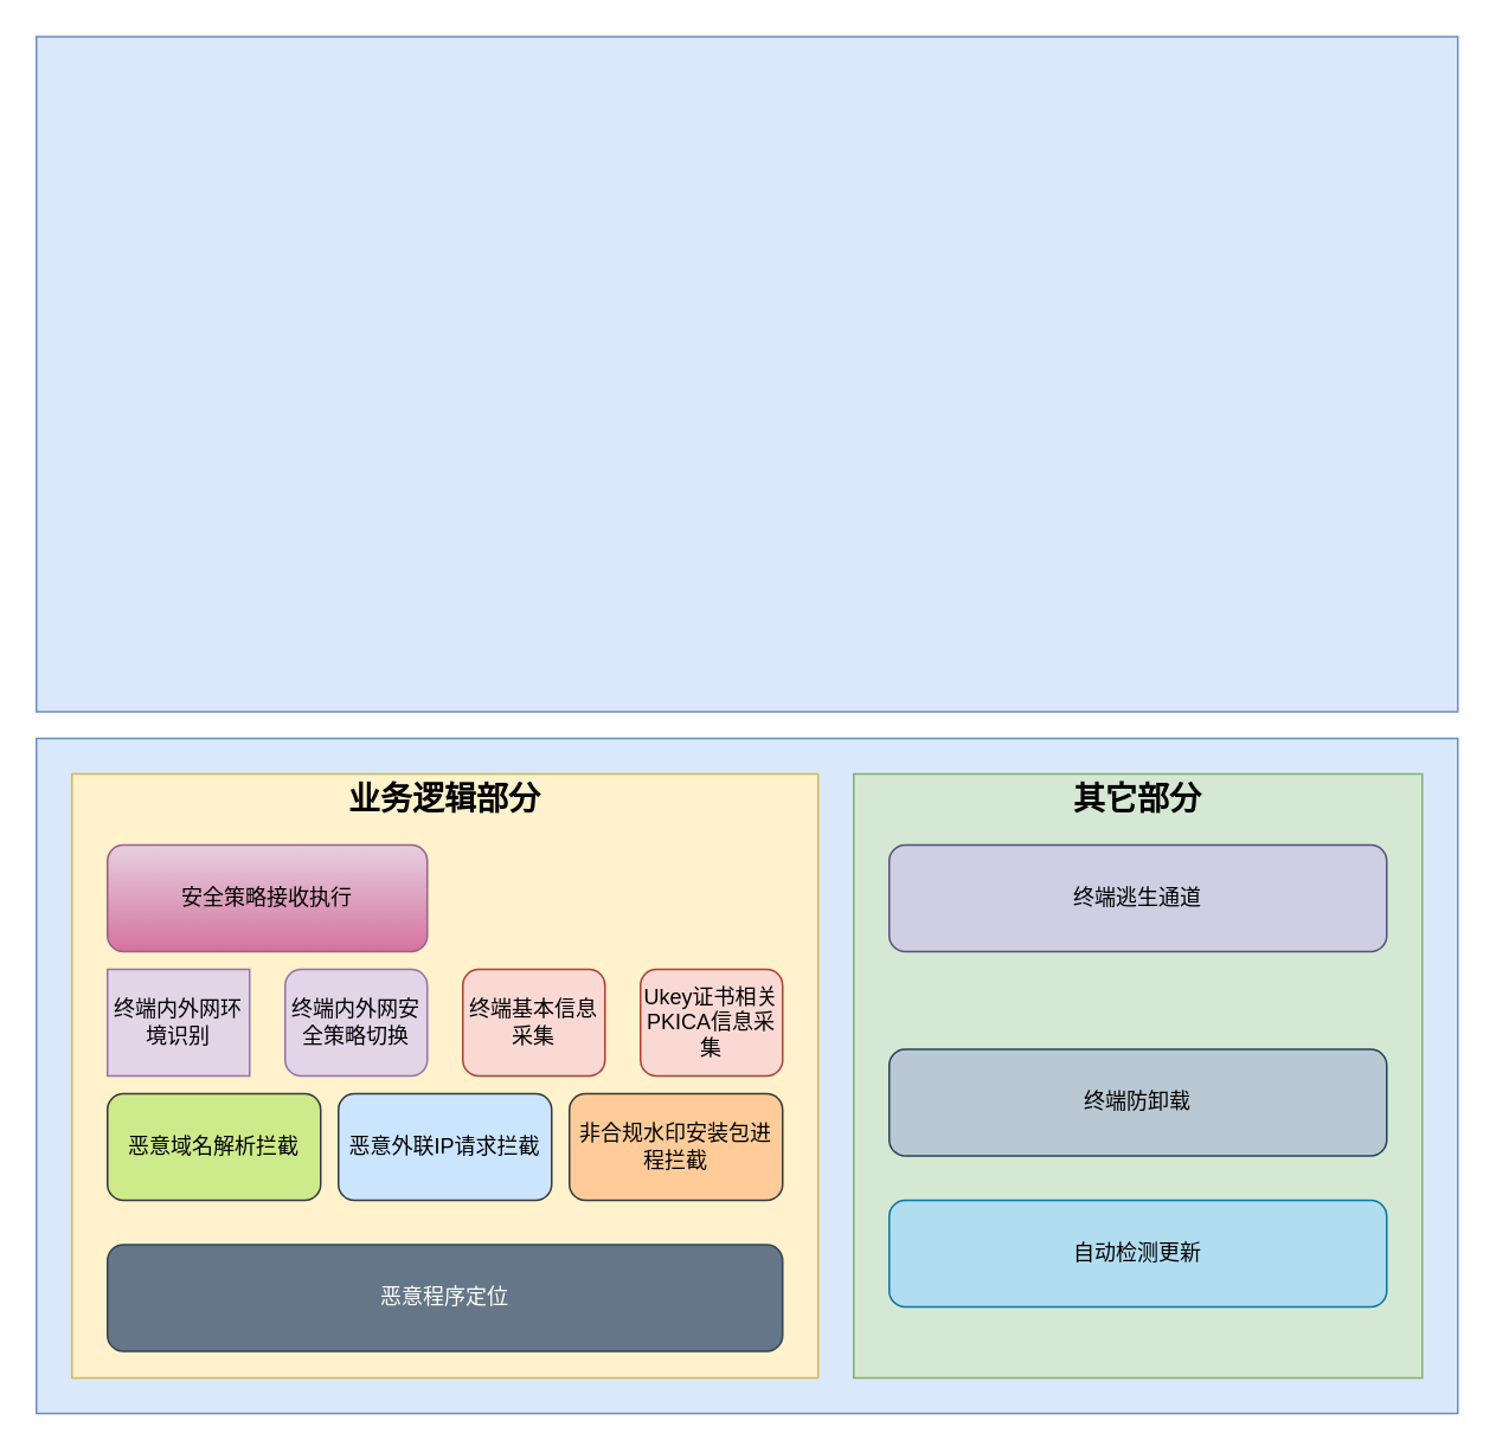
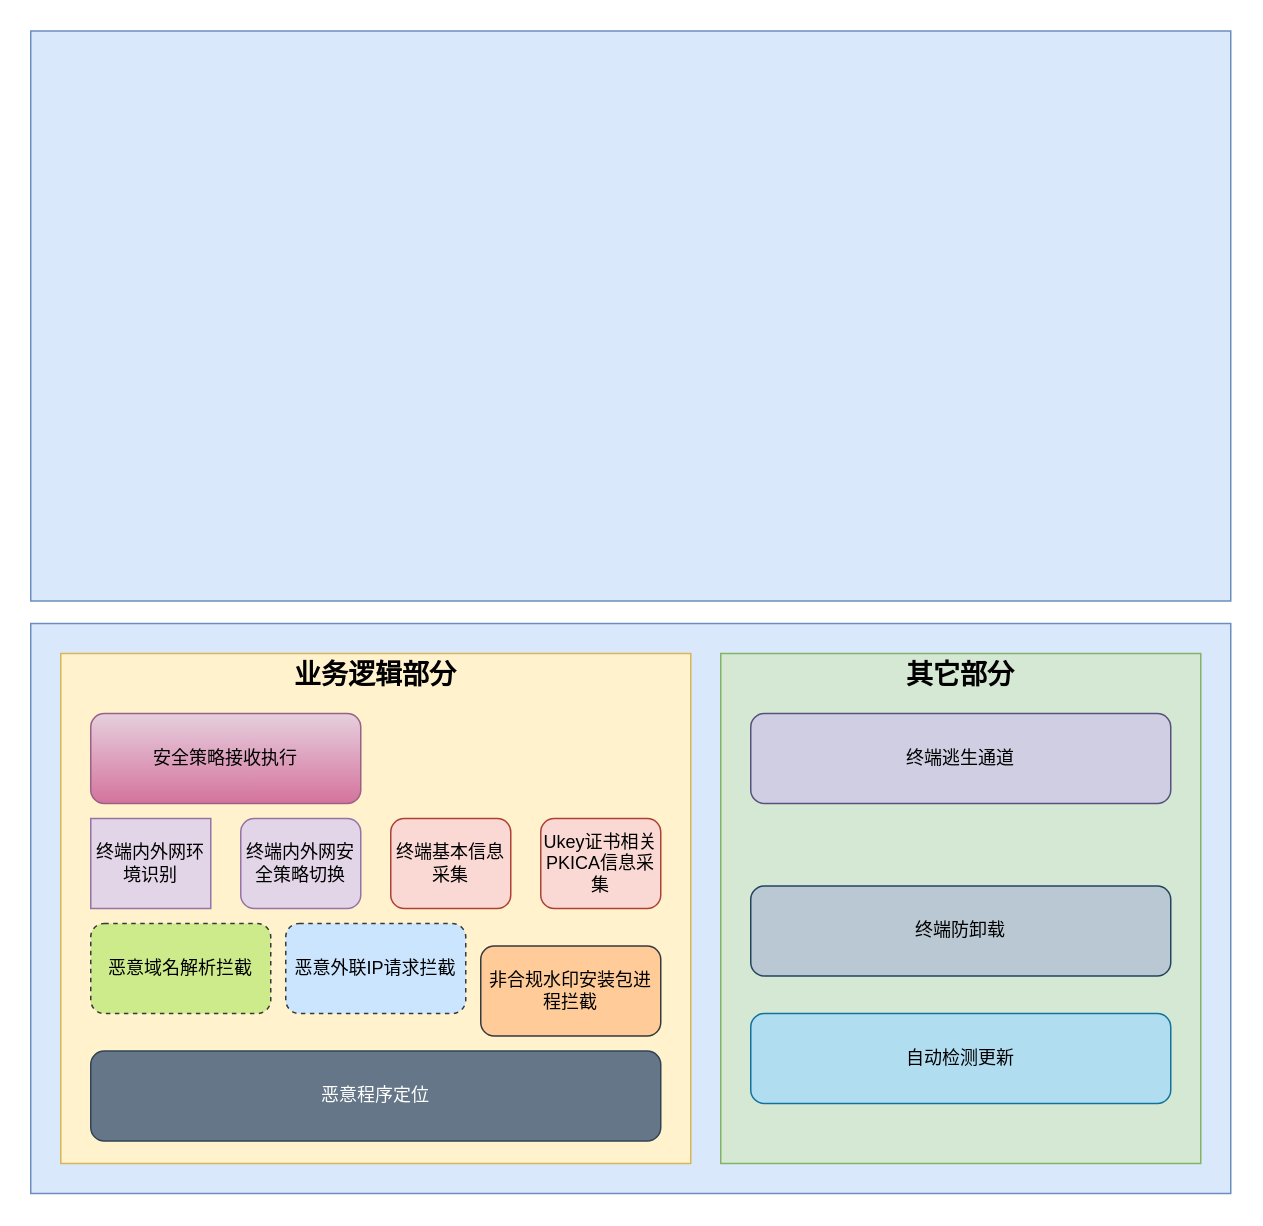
  <mxCell id="0" />
  <mxCell id="1" parent="0" />
  <mxCell id="2" value="" style="rounded=0;whiteSpace=wrap;html=1;fillColor=#dae8fc;strokeColor=#6c8ebf;" vertex="1" parent="1"><mxGeometry x="20" y="415" width="800" height="380" as="geometry" /></mxCell>
  <mxCell id="3" value="" style="rounded=0;whiteSpace=wrap;html=1;fillColor=#d5e8d4;strokeColor=#82b366;" vertex="1" parent="1"><mxGeometry x="480" y="435" width="320" height="340" as="geometry" /></mxCell>
  <mxCell id="4" value="" style="rounded=0;whiteSpace=wrap;html=1;fillColor=#fff2cc;strokeColor=#d6b656;" vertex="1" parent="1"><mxGeometry x="40" y="435" width="420" height="340" as="geometry" /></mxCell>
- <mxCell id="5" value="恶意域名解析拦截" style="rounded=1;whiteSpace=wrap;html=1;fillColor=#cdeb8b;strokeColor=#36393d;" vertex="1" parent="1"><mxGeometry x="60" y="615" width="120" height="60" as="geometry" /></mxCell>
- <mxCell id="6" value="恶意外联IP请求拦截" style="rounded=1;whiteSpace=wrap;html=1;fillColor=#cce5ff;strokeColor=#36393d;" vertex="1" parent="1"><mxGeometry x="190" y="615" width="120" height="60" as="geometry" /></mxCell>
- <mxCell id="7" value="非合规水印安装包进程拦截" style="rounded=1;whiteSpace=wrap;html=1;fillColor=#ffcc99;strokeColor=#36393d;" vertex="1" parent="1"><mxGeometry x="320" y="615" width="120" height="60" as="geometry" /></mxCell>
+ <mxCell id="5" value="恶意域名解析拦截" style="rounded=1;whiteSpace=wrap;html=1;fillColor=#cdeb8b;strokeColor=#36393d;dashed=1;" vertex="1" parent="1"><mxGeometry x="60" y="615" width="120" height="60" as="geometry" /></mxCell>
+ <mxCell id="6" value="恶意外联IP请求拦截" style="rounded=1;whiteSpace=wrap;html=1;fillColor=#cce5ff;strokeColor=#36393d;dashed=1;" vertex="1" parent="1"><mxGeometry x="190" y="615" width="120" height="60" as="geometry" /></mxCell>
+ <mxCell id="7" value="非合规水印安装包进程拦截" style="rounded=1;whiteSpace=wrap;html=1;fillColor=#ffcc99;strokeColor=#36393d;" vertex="1" parent="1"><mxGeometry x="320" y="630" width="120" height="60" as="geometry" /></mxCell>
  <mxCell id="8" value="安全策略接收执行" style="rounded=1;whiteSpace=wrap;html=1;fillColor=#e6d0de;strokeColor=#996185;gradientColor=#d5739d;" vertex="1" parent="1"><mxGeometry x="60" y="475" width="180" height="60" as="geometry" /></mxCell>
  <mxCell id="9" value="终端内外网环境识别" style="whiteSpace=wrap;html=1;fillColor=#e1d5e7;strokeColor=#9673a6;rounded=0;" vertex="1" parent="1"><mxGeometry x="60" y="545" width="80" height="60" as="geometry" /></mxCell>
  <mxCell id="10" value="终端内外网安全策略切换" style="rounded=1;whiteSpace=wrap;html=1;fillColor=#e1d5e7;strokeColor=#9673a6;" vertex="1" parent="1"><mxGeometry x="160" y="545" width="80" height="60" as="geometry" /></mxCell>
  <mxCell id="11" value="终端逃生通道" style="rounded=1;whiteSpace=wrap;html=1;fillColor=#d0cee2;strokeColor=#56517e;" vertex="1" parent="1"><mxGeometry x="500" y="475" width="280" height="60" as="geometry" /></mxCell>
  <mxCell id="12" value="终端防卸载" style="rounded=1;whiteSpace=wrap;html=1;fillColor=#bac8d3;strokeColor=#23445d;" vertex="1" parent="1"><mxGeometry x="500" y="590" width="280" height="60" as="geometry" /></mxCell>
  <mxCell id="13" value="恶意程序定位" style="rounded=1;whiteSpace=wrap;html=1;fillColor=#647687;strokeColor=#314354;fontColor=#ffffff;" vertex="1" parent="1"><mxGeometry x="60" y="700" width="380" height="60" as="geometry" /></mxCell>
  <mxCell id="14" value="自动检测更新" style="rounded=1;whiteSpace=wrap;html=1;fillColor=#b1ddf0;strokeColor=#10739e;" vertex="1" parent="1"><mxGeometry x="500" y="675" width="280" height="60" as="geometry" /></mxCell>
  <mxCell id="15" value="业务逻辑部分" style="text;html=1;strokeColor=none;fillColor=none;align=center;verticalAlign=middle;whiteSpace=wrap;rounded=0;fontSize=18;fontStyle=1" vertex="1" parent="1"><mxGeometry x="190" y="435" width="120" height="30" as="geometry" /></mxCell>
  <mxCell id="16" value="终端基本信息采集" style="rounded=1;whiteSpace=wrap;html=1;fillColor=#fad9d5;strokeColor=#ae4132;" vertex="1" parent="1"><mxGeometry x="260" y="545" width="80" height="60" as="geometry" /></mxCell>
  <mxCell id="17" value="Ukey证书相关PKICA信息采集" style="rounded=1;whiteSpace=wrap;html=1;fillColor=#fad9d5;strokeColor=#ae4132;" vertex="1" parent="1"><mxGeometry x="360" y="545" width="80" height="60" as="geometry" /></mxCell>
  <mxCell id="18" value="其它部分" style="text;html=1;strokeColor=none;fillColor=none;align=center;verticalAlign=middle;whiteSpace=wrap;rounded=0;fontSize=18;fontStyle=1" vertex="1" parent="1"><mxGeometry x="580" y="435" width="120" height="30" as="geometry" /></mxCell>
  <mxCell id="19" value="" style="rounded=0;whiteSpace=wrap;html=1;fillColor=#dae8fc;strokeColor=#6c8ebf;" vertex="1" parent="1"><mxGeometry x="20" y="20" width="800" height="380" as="geometry" /></mxCell>
